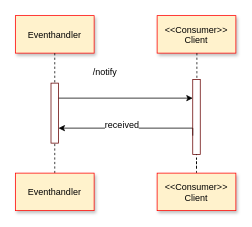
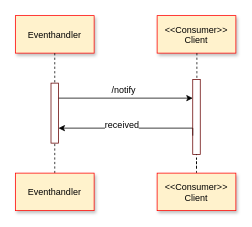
  <mxCell id="0" />
  <mxCell id="1" parent="0" />
  <mxCell id="2" style="edgeStyle=orthogonalEdgeStyle;rounded=0;orthogonalLoop=1;jettySize=auto;html=1;exitX=1;exitY=0.25;exitDx=0;exitDy=0;entryX=0;entryY=0.25;entryDx=0;entryDy=0;" edge="1" parent="1" source="3" target="8"><mxGeometry relative="1" as="geometry" /></mxCell>
  <mxCell id="3" value="" style="fillColor=none;strokeColor=#660000" vertex="1" parent="1"><mxGeometry x="67.5" y="110" width="10" height="80" as="geometry" /></mxCell>
  <mxCell id="4" value="Eventhandler" style="shadow=1;fillColor=#fff2cc;strokeColor=#FF0000;" vertex="1" parent="1"><mxGeometry x="20" y="20" width="105" height="50" as="geometry" /></mxCell>
  <mxCell id="5" value="" style="edgeStyle=none;endArrow=none;dashed=1" edge="1" parent="1" source="4" target="3"><mxGeometry x="328.335" y="175" width="100" height="100" as="geometry"><mxPoint x="72.259" y="70" as="sourcePoint" /><mxPoint x="72.576" y="125" as="targetPoint" /></mxGeometry></mxCell>
  <mxCell id="6" style="edgeStyle=orthogonalEdgeStyle;rounded=0;orthogonalLoop=1;jettySize=auto;html=1;exitX=0;exitY=0.75;exitDx=0;exitDy=0;entryX=1;entryY=0.75;entryDx=0;entryDy=0;" edge="1" parent="1" source="8" target="3"><mxGeometry relative="1" as="geometry"><Array as="points"><mxPoint x="257" y="170" /></Array></mxGeometry></mxCell>
  <mxCell id="7" value="received" style="text;html=1;align=center;verticalAlign=middle;resizable=0;points=[];labelBackgroundColor=#ffffff;" vertex="1" connectable="0" parent="6"><mxGeometry x="0.107" y="-5" relative="1" as="geometry"><mxPoint as="offset" /></mxGeometry></mxCell>
  <mxCell id="8" value="" style="fillColor=none;strokeColor=#660000" vertex="1" parent="1"><mxGeometry x="256.5" y="105" width="10" height="100" as="geometry" /></mxCell>
  <mxCell id="9" value="&lt;&lt;Consumer&gt;&gt;&#10;Client" style="shadow=1;fillColor=#fff2cc;strokeColor=#FF0000;" vertex="1" parent="1"><mxGeometry x="209" y="20" width="105" height="50" as="geometry" /></mxCell>
  <mxCell id="10" value="" style="edgeStyle=elbowEdgeStyle;elbow=horizontal;endArrow=none;dashed=1" edge="1" parent="1" source="9" target="8"><mxGeometry x="617.5" y="320" width="100" height="100" as="geometry"><mxPoint x="286.5" y="370" as="sourcePoint" /><mxPoint x="386.5" y="270" as="targetPoint" /></mxGeometry></mxCell>
- <mxCell id="11" value="/notify" style="text;html=1;align=center;verticalAlign=middle;resizable=0;points=[];autosize=1;" vertex="1" parent="1"><mxGeometry x="114" y="85" width="50" height="20" as="geometry" /></mxCell>
+ <mxCell id="11" value="/notify" style="text;html=1;align=center;verticalAlign=middle;resizable=0;points=[];autosize=1;" vertex="1" parent="1"><mxGeometry x="139" y="110" width="50" height="20" as="geometry" /></mxCell>
  <mxCell id="12" style="edgeStyle=orthogonalEdgeStyle;rounded=0;orthogonalLoop=1;jettySize=auto;html=1;entryX=0.5;entryY=1;entryDx=0;entryDy=0;dashed=1;endArrow=none;endFill=0;" edge="1" parent="1" source="13" target="3"><mxGeometry relative="1" as="geometry" /></mxCell>
  <mxCell id="13" value="Eventhandler" style="shadow=1;fillColor=#fff2cc;strokeColor=#FF0000;" vertex="1" parent="1"><mxGeometry x="20" y="230" width="105" height="50" as="geometry" /></mxCell>
  <mxCell id="14" style="edgeStyle=orthogonalEdgeStyle;rounded=0;orthogonalLoop=1;jettySize=auto;html=1;entryX=0.5;entryY=1;entryDx=0;entryDy=0;dashed=1;endArrow=none;endFill=0;" edge="1" parent="1" source="15" target="8"><mxGeometry relative="1" as="geometry" /></mxCell>
  <mxCell id="15" value="&lt;&lt;Consumer&gt;&gt;&#10;Client" style="shadow=1;fillColor=#fff2cc;strokeColor=#FF0000;" vertex="1" parent="1"><mxGeometry x="209" y="230" width="105" height="50" as="geometry" /></mxCell>
